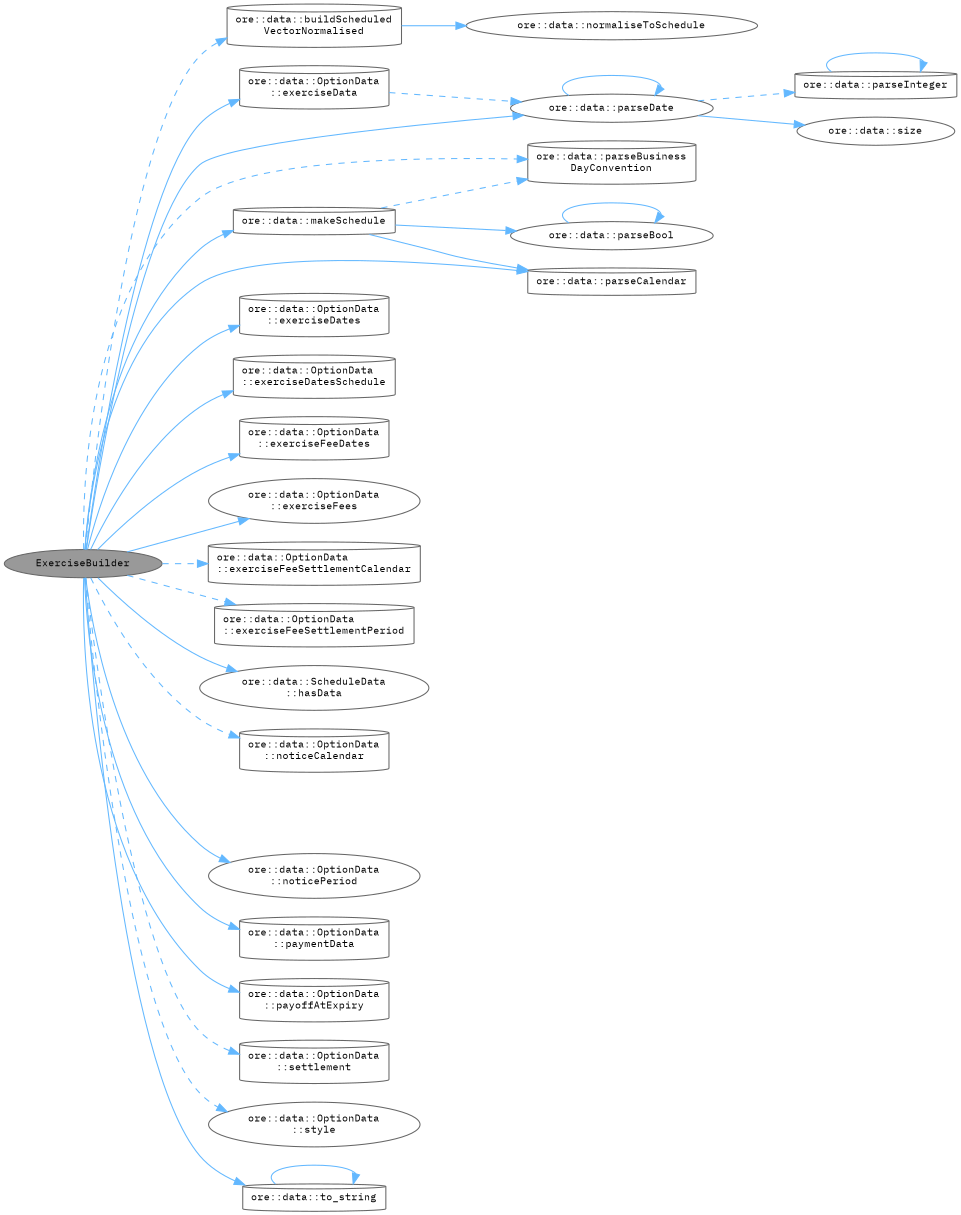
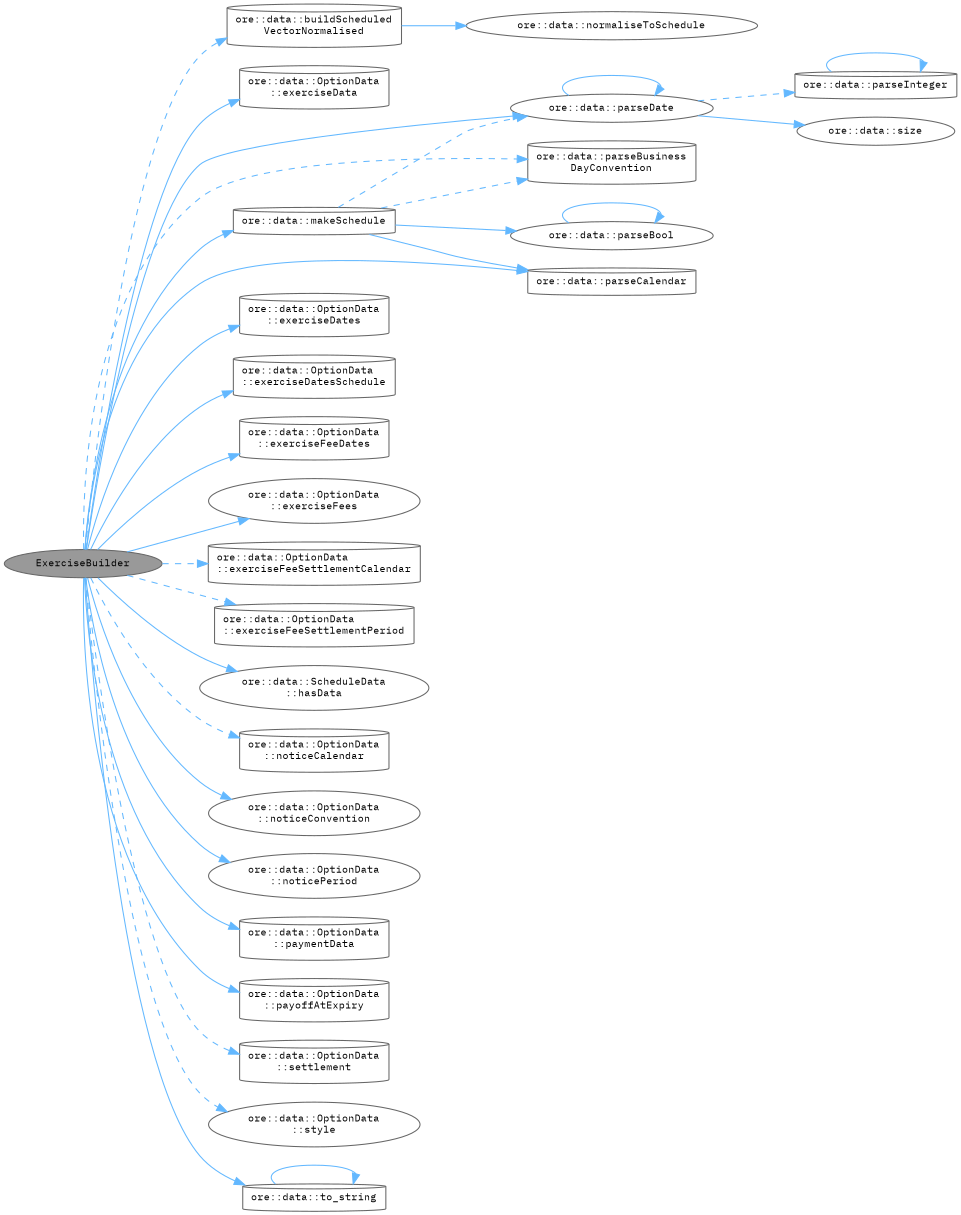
  digraph {
    fontname="IBM Plex Mono"
    rankdir=LR
    node [color=grey40 fillcolor=white fontname="IBM Plex Mono" fontsize=10 shape=cylinder style=filled]
    edge [color=steelblue1 fontname="IBM Plex Mono" fontsize=10 labelfontname=Helvetica labelfontsize=10 style=solid]
    n1 [color=gray40 fillcolor=grey60 fontcolor=black height=0.2 label=ExerciseBuilder shape=ellipse width=0.4]
    n2 [height=0.2 label="ore::data::buildScheduled\lVectorNormalised" width=0.4]
    n3 [height=0.2 label="ore::data::parseDate" shape=ellipse width=0.4]
    n4 [height=0.2 label="ore::data::OptionData\l::exerciseData" width=0.4]
    n5 [height=0.2 label="ore::data::OptionData\l::exerciseDates" width=0.4]
    n6 [height=0.2 label="ore::data::OptionData\l::exerciseDatesSchedule" width=0.4]
    n7 [height=0.2 label="ore::data::OptionData\l::exerciseFeeDates" width=0.4]
    n8 [height=0.2 label="ore::data::OptionData\l::exerciseFees" shape=ellipse width=0.4]
    n9 [height=0.2 label="ore::data::OptionData\l::exerciseFeeSettlementCalendar" width=0.4]
    n10 [height=0.2 label="ore::data::OptionData\l::exerciseFeeSettlementPeriod" width=0.4]
    n11 [height=0.2 label="ore::data::ScheduleData\l::hasData" shape=ellipse width=0.4]
    n12 [height=0.2 label="ore::data::makeSchedule" width=0.4]
    n13 [height=0.2 label="ore::data::parseBusiness\lDayConvention" width=0.4]
    n14 [height=0.2 label="ore::data::parseCalendar" width=0.4]
    n15 [height=0.2 label="ore::data::OptionData\l::noticeCalendar" width=0.4]
+   n16 [height=0.2 label="ore::data::OptionData\l::noticeConvention" shape=ellipse width=0.4]
    n17 [height=0.2 label="ore::data::OptionData\l::noticePeriod" shape=ellipse width=0.4]
    n18 [height=0.2 label="ore::data::OptionData\l::paymentData" width=0.4]
    n19 [height=0.2 label="ore::data::OptionData\l::payoffAtExpiry" width=0.4]
    n20 [height=0.2 label="ore::data::OptionData\l::settlement" width=0.4]
    n21 [height=0.2 label="ore::data::OptionData\l::style" shape=ellipse width=0.4]
    n22 [height=0.2 label="ore::data::to_string" width=0.4]
    n23 [height=0.2 label="ore::data::normaliseToSchedule" shape=ellipse width=0.4]
    n24 [height=0.2 label="ore::data::parseInteger" width=0.4]
    n25 [height=0.2 label="ore::data::size" shape=ellipse width=0.4]
    n26 [height=0.2 label="ore::data::parseBool" shape=ellipse width=0.4]
    n1 -> n2 [style=dashed]
    n1 -> n3
    n1 -> n4
    n1 -> n5
    n1 -> n6
    n1 -> n7
    n1 -> n8
    n1 -> n9 [style=dashed]
    n1 -> n10 [style=dashed]
    n1 -> n11
    n1 -> n12
    n1 -> n13 [style=dashed]
    n1 -> n14
    n1 -> n15 [style=dashed]
+   n1 -> n16
    n1 -> n17
    n1 -> n18
    n1 -> n19
    n1 -> n20 [style=dashed]
    n1 -> n21 [style=dashed]
    n1 -> n22
    n2 -> n23
    n3 -> n3
    n3 -> n24 [style=dashed]
    n3 -> n25
-   n4 -> n3 [style=dashed]
+   n12 -> n3 [style=dashed]
    n12 -> n13 [style=dashed]
    n12 -> n14
    n12 -> n26
    n22 -> n22
    n24 -> n24
    n26 -> n26
  }
